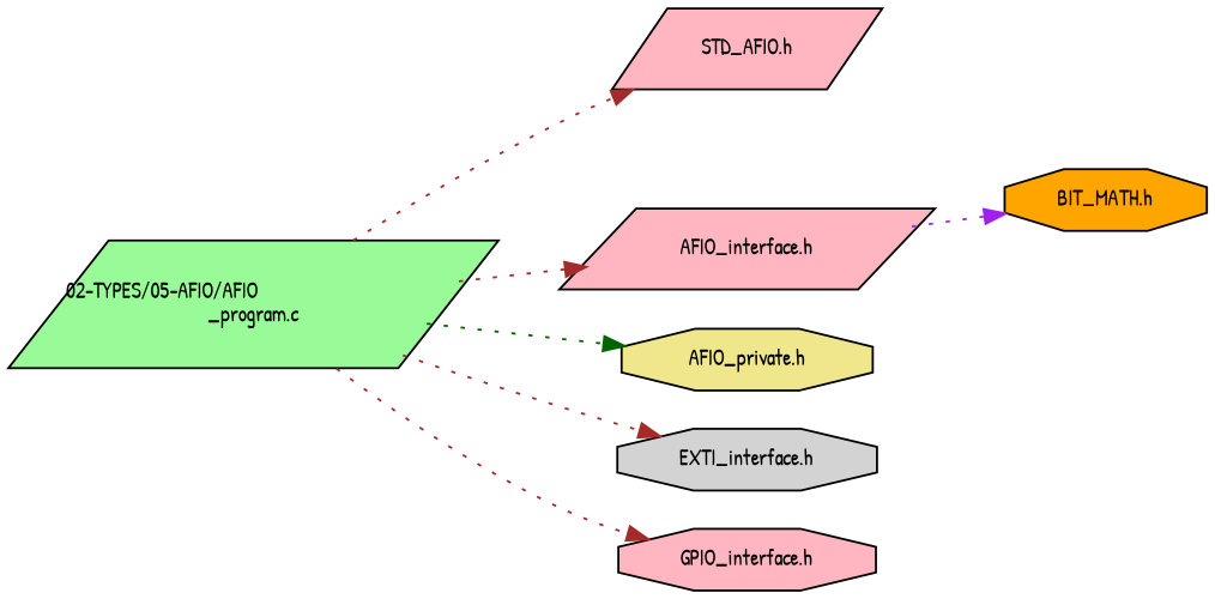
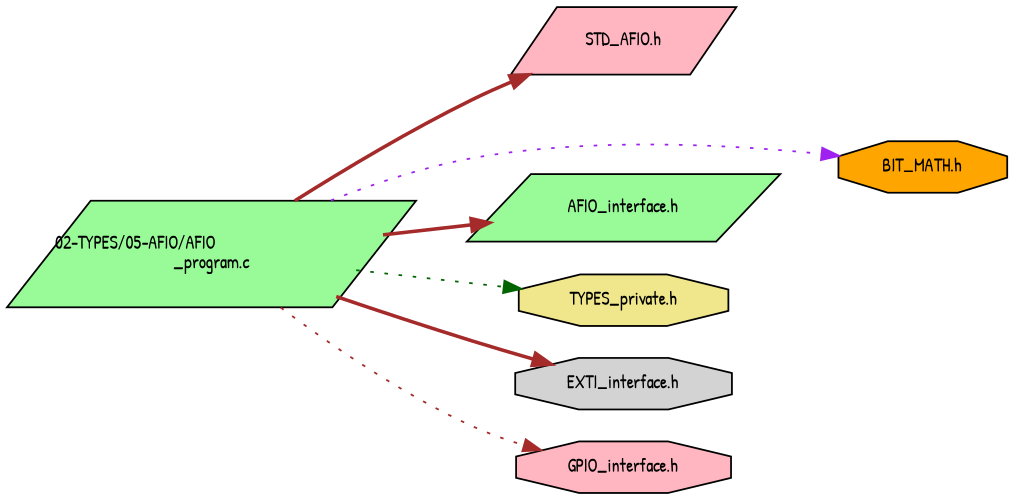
  digraph {
    fontname="Patrick Hand"
    rankdir=LR
    node [color=black fillcolor=palegreen fontname="Patrick Hand" fontsize=10 shape=octagon style=filled]
    edge [color=brown fontname="Patrick Hand" fontsize=10 labelfontname=Helvetica labelfontsize=10 style=dotted]
    n1 [fontcolor=black height=0.2 label="02-TYPES/05-AFIO/AFIO\l_program.c" shape=parallelogram width=0.4]
    n2 [fillcolor=lightpink height=0.2 label="STD_AFIO.h" shape=parallelogram width=0.4]
    n3 [fillcolor=orange height=0.2 label="BIT_MATH.h" width=0.4]
-   n4 [fillcolor=lightpink height=0.2 label="AFIO_interface.h" shape=parallelogram width=0.4]
-   n5 [fillcolor=khaki height=0.2 label="AFIO_private.h" width=0.4]
+   n4 [height=0.2 label="AFIO_interface.h" shape=parallelogram width=0.4]
+   n5 [fillcolor=khaki height=0.2 label="TYPES_private.h" width=0.4]
    n6 [fillcolor=lightgrey height=0.2 label="EXTI_interface.h" width=0.4]
    n7 [fillcolor=lightpink height=0.2 label="GPIO_interface.h" width=0.4]
-   n1 -> n2
-   n4 -> n3 [color=purple]
-   n1 -> n4
+   n1 -> n2 [style=bold]
+   n1 -> n3 [color=purple]
+   n1 -> n4 [style=bold]
    n1 -> n5 [color=darkgreen]
-   n1 -> n6
+   n1 -> n6 [style=bold]
    n1 -> n7
  }
